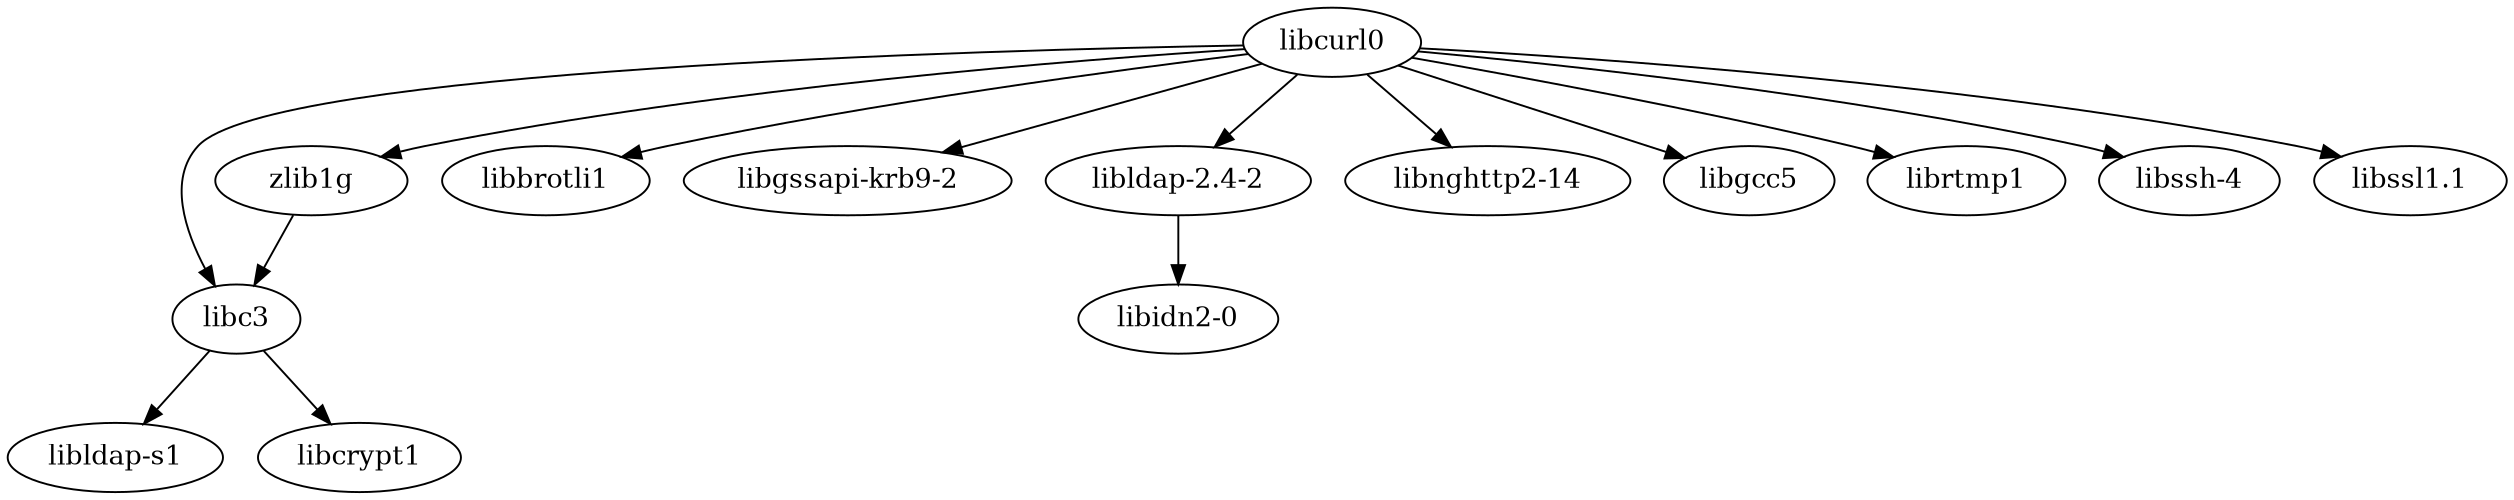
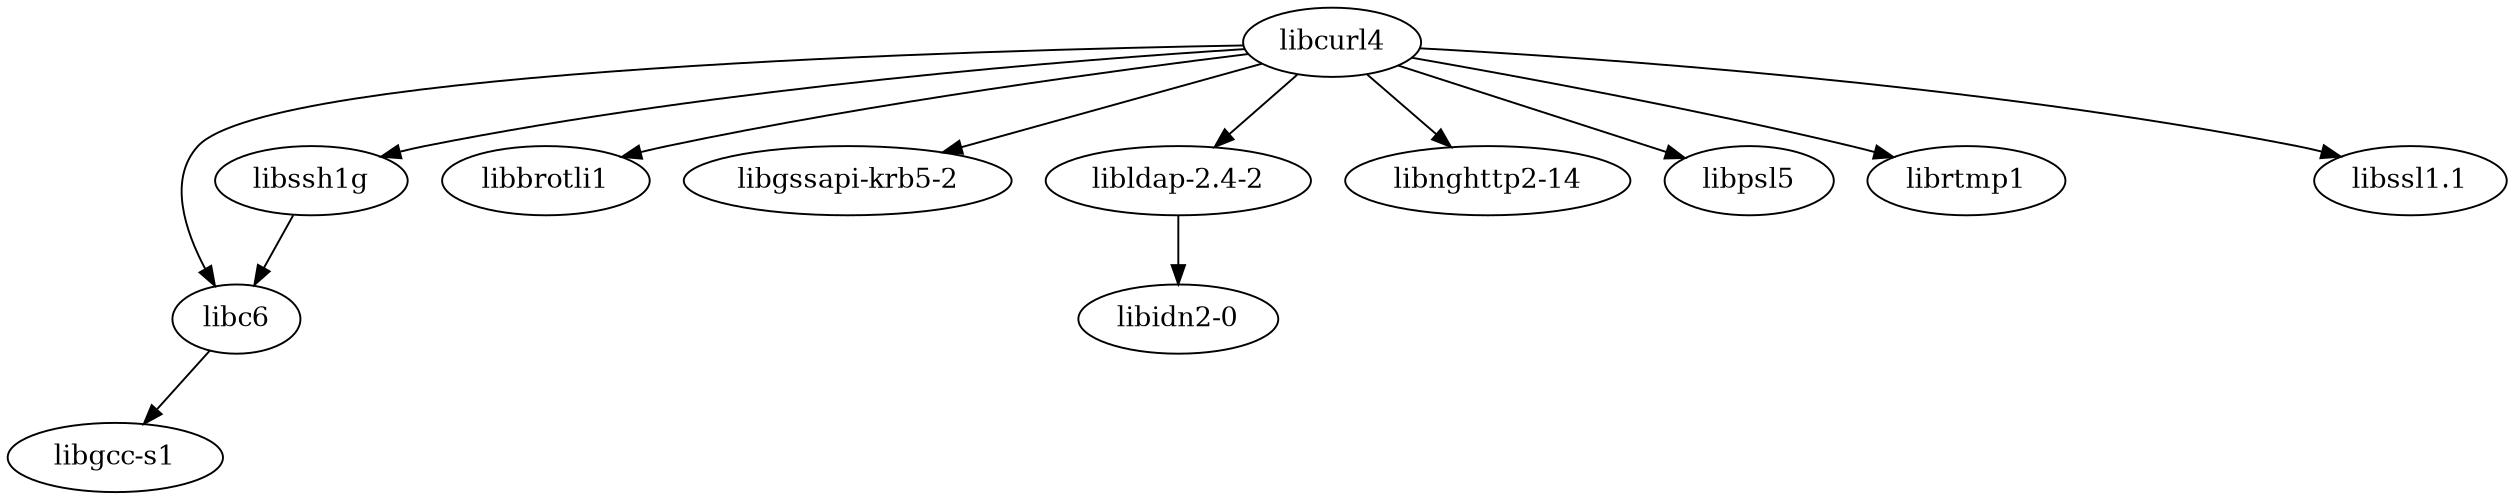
  digraph {
-   n1 [label=libc3]
-   n2 [label="libldap-s1"]
-   n3 [label=libcrypt1]
-   n4 [label=libcurl0]
-   n5 [label=zlib1g]
+   n1 [label=libc6]
+   n2 [label="libgcc-s1"]
+   n4 [label=libcurl4]
+   n5 [label=libssh1g]
    n6 [label=libbrotli1]
-   n7 [label="libgssapi-krb9-2"]
+   n7 [label="libgssapi-krb5-2"]
    n8 [label="libldap-2.4-2"]
    n9 [label="libnghttp2-14"]
-   n10 [label=libgcc5]
+   n10 [label=libpsl5]
    n11 [label=librtmp1]
-   n12 [label="libssh-4"]
    n13 [label="libssl1.1"]
    n14 [label="libidn2-0"]
    n1 -> n2
-   n1 -> n3
    n4 -> n1
    n4 -> n5
    n4 -> n6
    n4 -> n7
    n4 -> n8
    n4 -> n9
    n4 -> n10
    n4 -> n11
-   n4 -> n12
    n4 -> n13
    n5 -> n1
    n8 -> n14
  }
